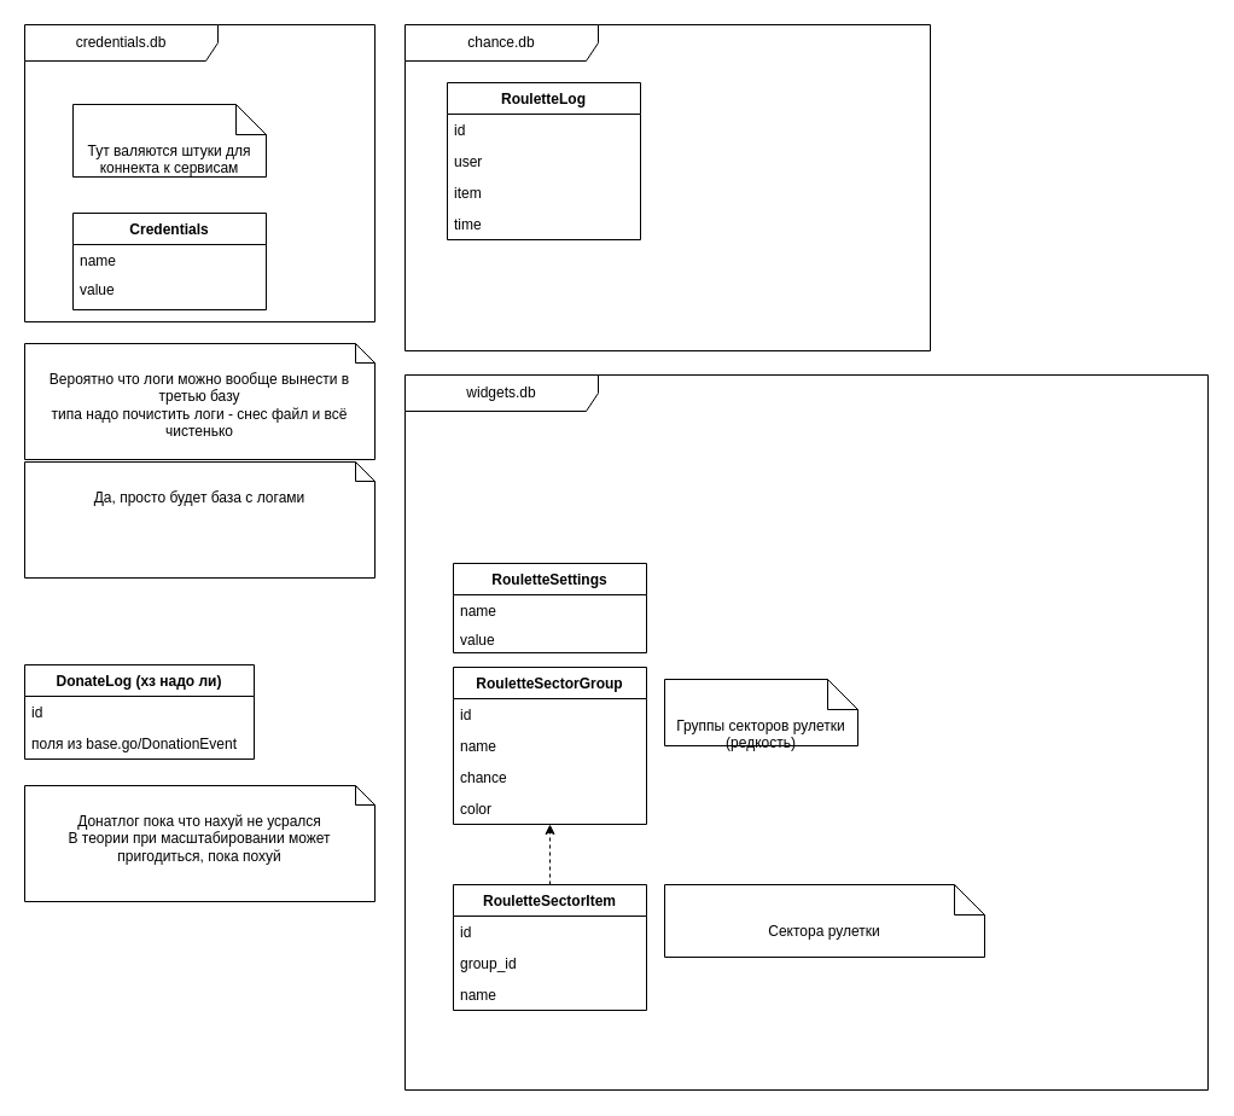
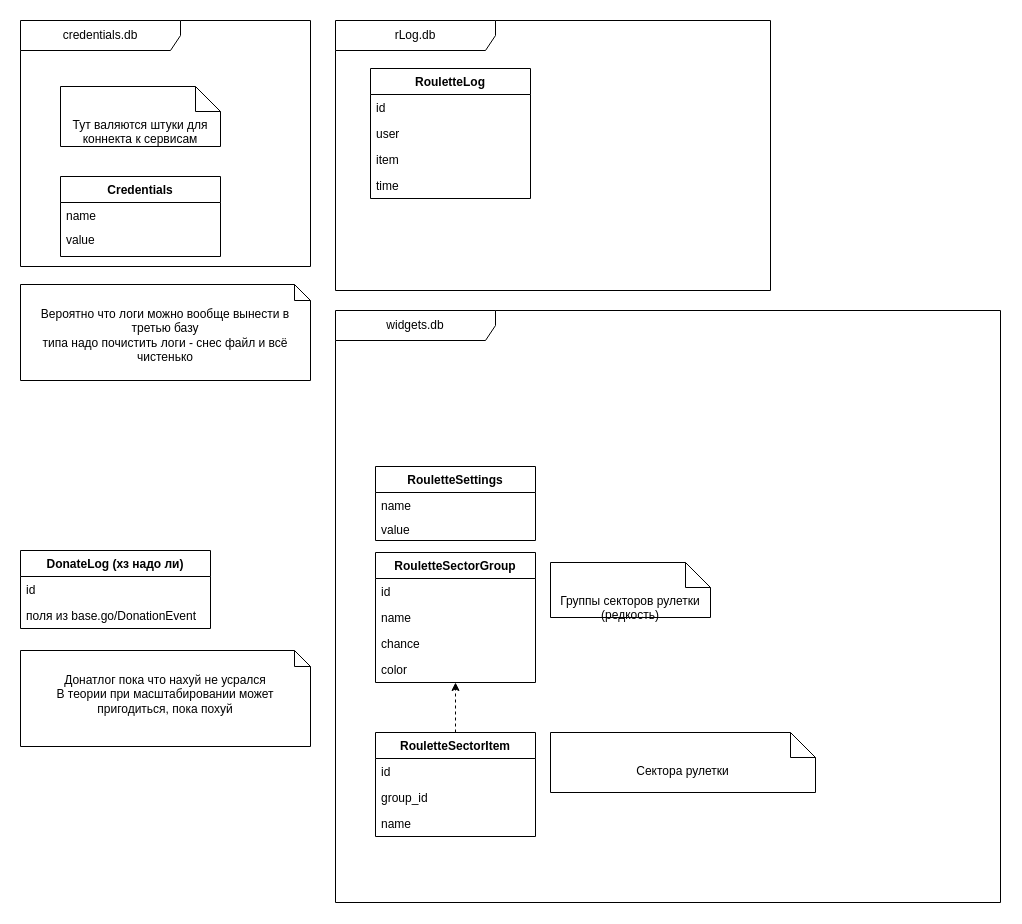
  <mxCell id="0" />
  <mxCell id="1" parent="0" />
  <mxCell id="2" value="Credentials" style="swimlane;fontStyle=1;align=center;verticalAlign=top;childLayout=stackLayout;horizontal=1;startSize=26;horizontalStack=0;resizeParent=1;resizeParentMax=0;resizeLast=0;collapsible=1;marginBottom=0;whiteSpace=wrap;html=1;" parent="1" vertex="1"><mxGeometry x="60" y="176" width="160" height="80" as="geometry" /></mxCell>
  <mxCell id="3" value="name" style="text;strokeColor=none;fillColor=none;align=left;verticalAlign=top;spacingLeft=4;spacingRight=4;overflow=hidden;rotatable=0;points=[[0,0.5],[1,0.5]];portConstraint=eastwest;whiteSpace=wrap;html=1;" parent="2" vertex="1"><mxGeometry y="26" width="160" height="24" as="geometry" /></mxCell>
  <mxCell id="4" value="value" style="text;strokeColor=none;fillColor=none;align=left;verticalAlign=top;spacingLeft=4;spacingRight=4;overflow=hidden;rotatable=0;points=[[0,0.5],[1,0.5]];portConstraint=eastwest;whiteSpace=wrap;html=1;" vertex="1" parent="2"><mxGeometry y="50" width="160" height="30" as="geometry" /></mxCell>
  <mxCell id="5" value="DonateLog (хз надо ли)" style="swimlane;fontStyle=1;align=center;verticalAlign=top;childLayout=stackLayout;horizontal=1;startSize=26;horizontalStack=0;resizeParent=1;resizeParentMax=0;resizeLast=0;collapsible=1;marginBottom=0;whiteSpace=wrap;html=1;" parent="1" vertex="1"><mxGeometry x="20" y="550" width="190" height="78" as="geometry" /></mxCell>
  <mxCell id="6" value="id" style="text;strokeColor=none;fillColor=none;align=left;verticalAlign=top;spacingLeft=4;spacingRight=4;overflow=hidden;rotatable=0;points=[[0,0.5],[1,0.5]];portConstraint=eastwest;whiteSpace=wrap;html=1;" parent="5" vertex="1"><mxGeometry y="26" width="190" height="26" as="geometry" /></mxCell>
  <mxCell id="7" value="поля из base.go/DonationEvent" style="text;strokeColor=none;fillColor=none;align=left;verticalAlign=top;spacingLeft=4;spacingRight=4;overflow=hidden;rotatable=0;points=[[0,0.5],[1,0.5]];portConstraint=eastwest;whiteSpace=wrap;html=1;" parent="5" vertex="1"><mxGeometry y="52" width="190" height="26" as="geometry" /></mxCell>
  <mxCell id="8" value="Тут валяются штуки для&lt;br&gt;коннекта к сервисам" style="shape=note2;boundedLbl=1;whiteSpace=wrap;html=1;size=25;verticalAlign=top;align=center;" parent="1" vertex="1"><mxGeometry x="60" y="86" width="160" height="60" as="geometry" /></mxCell>
  <mxCell id="9" value="credentials.db" style="shape=umlFrame;whiteSpace=wrap;html=1;pointerEvents=0;recursiveResize=0;container=1;collapsible=0;width=160;" parent="1" vertex="1"><mxGeometry x="20" y="20" width="290" height="246" as="geometry" /></mxCell>
  <mxCell id="10" value="Вероятно что логи можно вообще вынести в третью базу&lt;br&gt;типа надо почистить логи - снес файл и всё чистенько" style="shape=note2;boundedLbl=1;whiteSpace=wrap;html=1;size=16;verticalAlign=top;align=center;" parent="1" vertex="1"><mxGeometry x="20" y="284" width="290" height="96" as="geometry" /></mxCell>
  <mxCell id="11" value="RouletteLog" style="swimlane;fontStyle=1;align=center;verticalAlign=top;childLayout=stackLayout;horizontal=1;startSize=26;horizontalStack=0;resizeParent=1;resizeParentMax=0;resizeLast=0;collapsible=1;marginBottom=0;whiteSpace=wrap;html=1;" parent="1" vertex="1"><mxGeometry x="370" y="68" width="160" height="130" as="geometry" /></mxCell>
  <mxCell id="12" value="id" style="text;strokeColor=none;fillColor=none;align=left;verticalAlign=top;spacingLeft=4;spacingRight=4;overflow=hidden;rotatable=0;points=[[0,0.5],[1,0.5]];portConstraint=eastwest;whiteSpace=wrap;html=1;" parent="11" vertex="1"><mxGeometry y="26" width="160" height="26" as="geometry" /></mxCell>
  <mxCell id="13" value="user" style="text;strokeColor=none;fillColor=none;align=left;verticalAlign=top;spacingLeft=4;spacingRight=4;overflow=hidden;rotatable=0;points=[[0,0.5],[1,0.5]];portConstraint=eastwest;whiteSpace=wrap;html=1;" parent="11" vertex="1"><mxGeometry y="52" width="160" height="26" as="geometry" /></mxCell>
  <mxCell id="14" value="item" style="text;strokeColor=none;fillColor=none;align=left;verticalAlign=top;spacingLeft=4;spacingRight=4;overflow=hidden;rotatable=0;points=[[0,0.5],[1,0.5]];portConstraint=eastwest;whiteSpace=wrap;html=1;" parent="11" vertex="1"><mxGeometry y="78" width="160" height="26" as="geometry" /></mxCell>
  <mxCell id="15" value="time" style="text;strokeColor=none;fillColor=none;align=left;verticalAlign=top;spacingLeft=4;spacingRight=4;overflow=hidden;rotatable=0;points=[[0,0.5],[1,0.5]];portConstraint=eastwest;whiteSpace=wrap;html=1;" parent="11" vertex="1"><mxGeometry y="104" width="160" height="26" as="geometry" /></mxCell>
- <mxCell id="16" value="chance.db" style="shape=umlFrame;whiteSpace=wrap;html=1;pointerEvents=0;recursiveResize=0;container=1;collapsible=0;width=160;" parent="1" vertex="1"><mxGeometry x="335" y="20" width="435" height="270" as="geometry" /></mxCell>
- <mxCell id="17" value="Да, просто будет база с логами" style="shape=note2;boundedLbl=1;whiteSpace=wrap;html=1;size=16;verticalAlign=top;align=center;" parent="1" vertex="1"><mxGeometry x="20" y="382" width="290" height="96" as="geometry" /></mxCell>
+ <mxCell id="16" value="rLog.db" style="shape=umlFrame;whiteSpace=wrap;html=1;pointerEvents=0;recursiveResize=0;container=1;collapsible=0;width=160;" parent="1" vertex="1"><mxGeometry x="335" y="20" width="435" height="270" as="geometry" /></mxCell>
  <mxCell id="18" value="Донатлог пока что нахуй не усрался&lt;br&gt;В теории при масштабировании может пригодиться, пока похуй" style="shape=note2;boundedLbl=1;whiteSpace=wrap;html=1;size=16;verticalAlign=top;align=center;" parent="1" vertex="1"><mxGeometry x="20" y="650" width="290" height="96" as="geometry" /></mxCell>
  <mxCell id="19" value="RouletteSettings" style="swimlane;fontStyle=1;align=center;verticalAlign=top;childLayout=stackLayout;horizontal=1;startSize=26;horizontalStack=0;resizeParent=1;resizeParentMax=0;resizeLast=0;collapsible=1;marginBottom=0;whiteSpace=wrap;html=1;" vertex="1" parent="1"><mxGeometry x="375" y="466" width="160" height="74" as="geometry" /></mxCell>
  <mxCell id="20" value="&lt;div&gt;name&lt;/div&gt;" style="text;strokeColor=none;fillColor=none;align=left;verticalAlign=top;spacingLeft=4;spacingRight=4;overflow=hidden;rotatable=0;points=[[0,0.5],[1,0.5]];portConstraint=eastwest;whiteSpace=wrap;html=1;" vertex="1" parent="19"><mxGeometry y="26" width="160" height="24" as="geometry" /></mxCell>
  <mxCell id="21" value="&lt;div&gt;value&lt;/div&gt;" style="text;strokeColor=none;fillColor=none;align=left;verticalAlign=top;spacingLeft=4;spacingRight=4;overflow=hidden;rotatable=0;points=[[0,0.5],[1,0.5]];portConstraint=eastwest;whiteSpace=wrap;html=1;" vertex="1" parent="19"><mxGeometry y="50" width="160" height="24" as="geometry" /></mxCell>
  <mxCell id="22" value="widgets.db" style="shape=umlFrame;whiteSpace=wrap;html=1;pointerEvents=0;recursiveResize=0;container=1;collapsible=0;width=160;" vertex="1" parent="1"><mxGeometry x="335" y="310" width="665" height="592" as="geometry" /></mxCell>
  <mxCell id="23" value="RouletteSectorGroup" style="swimlane;fontStyle=1;align=center;verticalAlign=top;childLayout=stackLayout;horizontal=1;startSize=26;horizontalStack=0;resizeParent=1;resizeParentMax=0;resizeLast=0;collapsible=1;marginBottom=0;whiteSpace=wrap;html=1;" parent="22" vertex="1"><mxGeometry x="40" y="242" width="160" height="130" as="geometry" /></mxCell>
  <mxCell id="24" value="id" style="text;strokeColor=none;fillColor=none;align=left;verticalAlign=top;spacingLeft=4;spacingRight=4;overflow=hidden;rotatable=0;points=[[0,0.5],[1,0.5]];portConstraint=eastwest;whiteSpace=wrap;html=1;" parent="23" vertex="1"><mxGeometry y="26" width="160" height="26" as="geometry" /></mxCell>
  <mxCell id="25" value="name" style="text;strokeColor=none;fillColor=none;align=left;verticalAlign=top;spacingLeft=4;spacingRight=4;overflow=hidden;rotatable=0;points=[[0,0.5],[1,0.5]];portConstraint=eastwest;whiteSpace=wrap;html=1;" parent="23" vertex="1"><mxGeometry y="52" width="160" height="26" as="geometry" /></mxCell>
  <mxCell id="26" value="chance" style="text;strokeColor=none;fillColor=none;align=left;verticalAlign=top;spacingLeft=4;spacingRight=4;overflow=hidden;rotatable=0;points=[[0,0.5],[1,0.5]];portConstraint=eastwest;whiteSpace=wrap;html=1;" parent="23" vertex="1"><mxGeometry y="78" width="160" height="26" as="geometry" /></mxCell>
  <mxCell id="27" value="color" style="text;strokeColor=none;fillColor=none;align=left;verticalAlign=top;spacingLeft=4;spacingRight=4;overflow=hidden;rotatable=0;points=[[0,0.5],[1,0.5]];portConstraint=eastwest;whiteSpace=wrap;html=1;" parent="23" vertex="1"><mxGeometry y="104" width="160" height="26" as="geometry" /></mxCell>
  <mxCell id="28" value="RouletteSectorItem" style="swimlane;fontStyle=1;align=center;verticalAlign=top;childLayout=stackLayout;horizontal=1;startSize=26;horizontalStack=0;resizeParent=1;resizeParentMax=0;resizeLast=0;collapsible=1;marginBottom=0;whiteSpace=wrap;html=1;" parent="22" vertex="1"><mxGeometry x="40" y="422" width="160" height="104" as="geometry" /></mxCell>
  <mxCell id="29" value="id" style="text;strokeColor=none;fillColor=none;align=left;verticalAlign=top;spacingLeft=4;spacingRight=4;overflow=hidden;rotatable=0;points=[[0,0.5],[1,0.5]];portConstraint=eastwest;whiteSpace=wrap;html=1;" parent="28" vertex="1"><mxGeometry y="26" width="160" height="26" as="geometry" /></mxCell>
  <mxCell id="30" value="group_id" style="text;strokeColor=none;fillColor=none;align=left;verticalAlign=top;spacingLeft=4;spacingRight=4;overflow=hidden;rotatable=0;points=[[0,0.5],[1,0.5]];portConstraint=eastwest;whiteSpace=wrap;html=1;" parent="28" vertex="1"><mxGeometry y="52" width="160" height="26" as="geometry" /></mxCell>
  <mxCell id="31" value="name" style="text;strokeColor=none;fillColor=none;align=left;verticalAlign=top;spacingLeft=4;spacingRight=4;overflow=hidden;rotatable=0;points=[[0,0.5],[1,0.5]];portConstraint=eastwest;whiteSpace=wrap;html=1;" parent="28" vertex="1"><mxGeometry y="78" width="160" height="26" as="geometry" /></mxCell>
  <mxCell id="32" style="edgeStyle=orthogonalEdgeStyle;rounded=0;orthogonalLoop=1;jettySize=auto;html=1;dashed=1;" parent="22" source="28" target="23" edge="1"><mxGeometry relative="1" as="geometry" /></mxCell>
  <mxCell id="33" value="Группы секторов рулетки&lt;br&gt;(редкость)" style="shape=note2;boundedLbl=1;whiteSpace=wrap;html=1;size=25;verticalAlign=top;align=center;" vertex="1" parent="22"><mxGeometry x="215" y="252" width="160" height="55" as="geometry" /></mxCell>
  <mxCell id="34" value="Сектора рулетки" style="shape=note2;boundedLbl=1;whiteSpace=wrap;html=1;size=25;verticalAlign=top;align=center;" vertex="1" parent="22"><mxGeometry x="215" y="422" width="265" height="60" as="geometry" /></mxCell>
